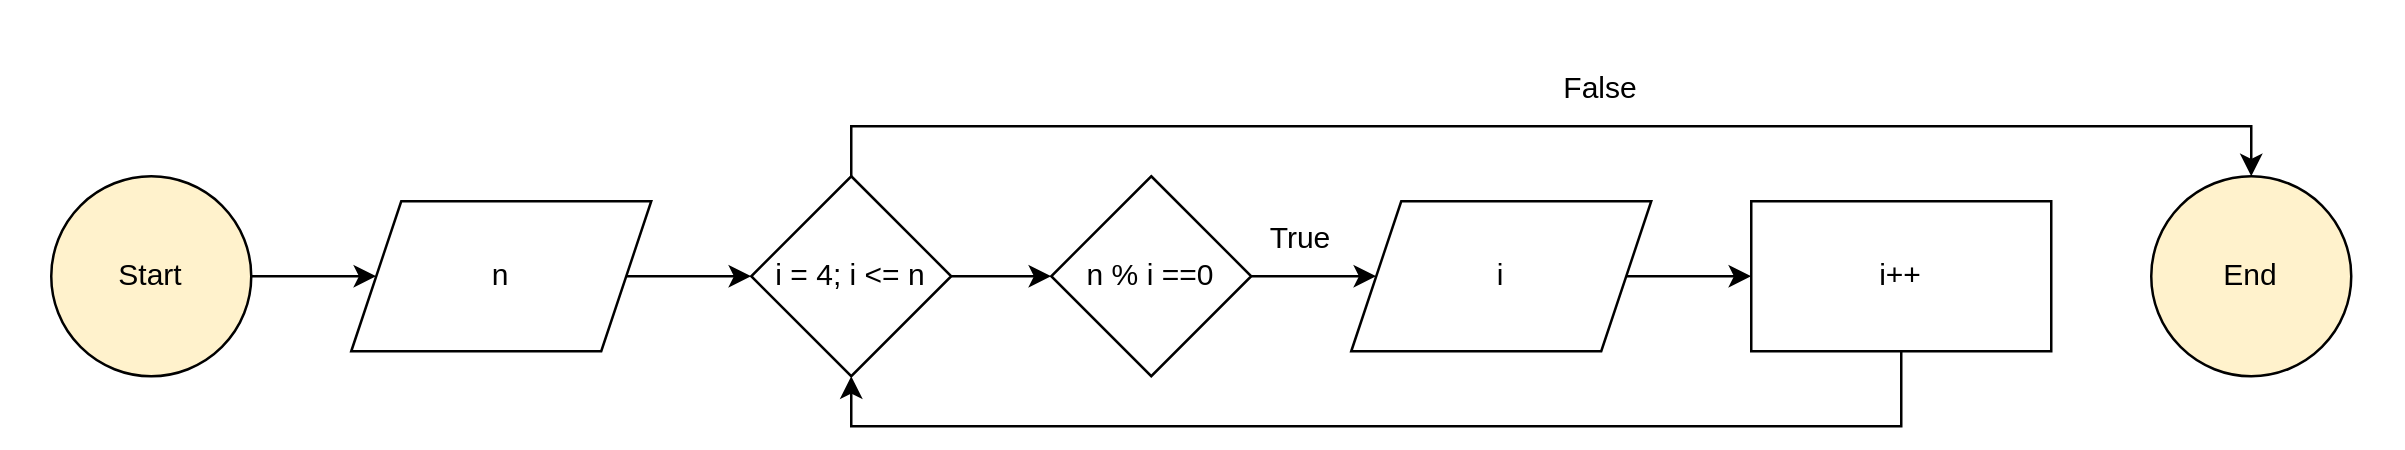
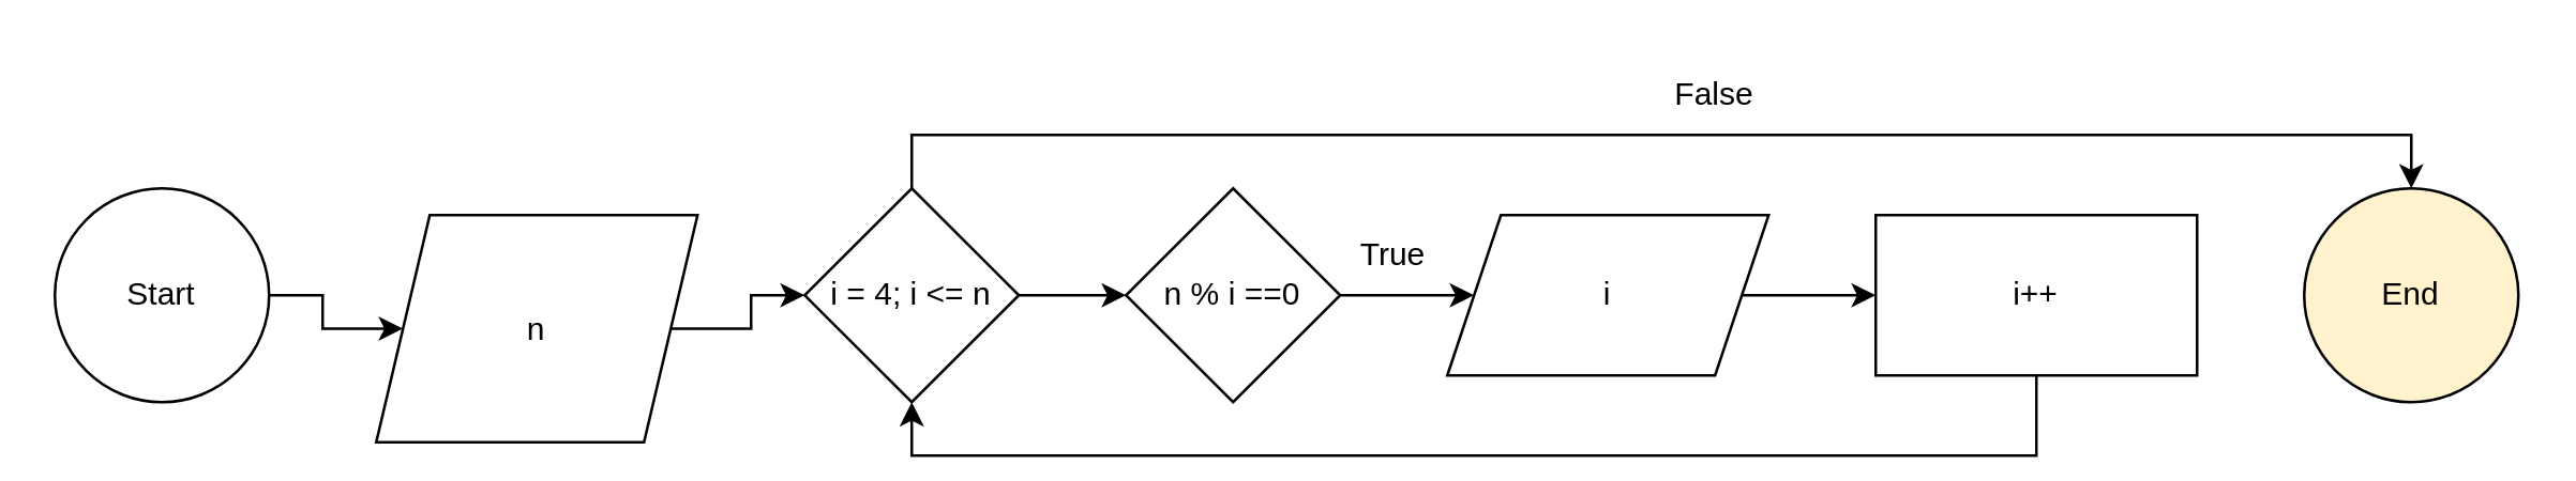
  <mxCell id="0" />
  <mxCell id="1" parent="0" />
  <mxCell id="2" style="edgeStyle=orthogonalEdgeStyle;rounded=0;orthogonalLoop=1;jettySize=auto;html=1;exitX=1;exitY=0.5;exitDx=0;exitDy=0;entryX=0;entryY=0.5;entryDx=0;entryDy=0;" parent="1" source="3" target="6" edge="1"><mxGeometry relative="1" as="geometry" /></mxCell>
- <mxCell id="3" value="Start" style="ellipse;whiteSpace=wrap;html=1;aspect=fixed;fillColor=#fff2cc;" parent="1" vertex="1"><mxGeometry y="70" width="80" height="80" as="geometry" x="20" /></mxCell>
+ <mxCell id="3" value="Start" style="ellipse;whiteSpace=wrap;html=1;aspect=fixed;" parent="1" vertex="1"><mxGeometry y="70" width="80" height="80" as="geometry" x="20" /></mxCell>
  <mxCell id="4" value="End" style="ellipse;whiteSpace=wrap;html=1;aspect=fixed;fillColor=#fff2cc;" parent="1" vertex="1"><mxGeometry x="860" y="70" width="80" height="80" as="geometry" /></mxCell>
  <mxCell id="5" style="edgeStyle=orthogonalEdgeStyle;rounded=0;orthogonalLoop=1;jettySize=auto;html=1;exitX=1;exitY=0.5;exitDx=0;exitDy=0;entryX=0;entryY=0.5;entryDx=0;entryDy=0;" parent="1" source="6" target="9" edge="1"><mxGeometry relative="1" as="geometry" /></mxCell>
- <mxCell id="6" value="n" style="shape=parallelogram;perimeter=parallelogramPerimeter;whiteSpace=wrap;html=1;fixedSize=1;" parent="1" vertex="1"><mxGeometry x="140" y="80" width="120" height="60" as="geometry" /></mxCell>
+ <mxCell id="6" value="n" style="shape=parallelogram;perimeter=parallelogramPerimeter;whiteSpace=wrap;html=1;fixedSize=1;" parent="1" vertex="1"><mxGeometry x="140" y="80" width="120" height="85" as="geometry" /></mxCell>
  <mxCell id="7" style="edgeStyle=orthogonalEdgeStyle;rounded=0;orthogonalLoop=1;jettySize=auto;html=1;exitX=1;exitY=0.5;exitDx=0;exitDy=0;entryX=0;entryY=0.5;entryDx=0;entryDy=0;" parent="1" source="9" target="13" edge="1"><mxGeometry relative="1" as="geometry" /></mxCell>
  <mxCell id="8" style="edgeStyle=orthogonalEdgeStyle;rounded=0;orthogonalLoop=1;jettySize=auto;html=1;exitX=0.5;exitY=0;exitDx=0;exitDy=0;entryX=0.5;entryY=0;entryDx=0;entryDy=0;" parent="1" source="9" target="4" edge="1"><mxGeometry relative="1" as="geometry" /></mxCell>
  <mxCell id="9" value="i = 4; i &amp;lt;= n" style="rhombus;whiteSpace=wrap;html=1;" parent="1" vertex="1"><mxGeometry x="300" y="70" width="80" height="80" as="geometry" /></mxCell>
  <mxCell id="10" style="edgeStyle=orthogonalEdgeStyle;rounded=0;orthogonalLoop=1;jettySize=auto;html=1;exitX=0.5;exitY=1;exitDx=0;exitDy=0;entryX=0.5;entryY=1;entryDx=0;entryDy=0;" edge="1" parent="1" source="11" target="9"><mxGeometry relative="1" as="geometry" /></mxCell>
  <mxCell id="11" value="i++" style="rounded=0;whiteSpace=wrap;html=1;" parent="1" vertex="1"><mxGeometry x="700" y="80" width="120" height="60" as="geometry" /></mxCell>
  <mxCell id="12" style="edgeStyle=orthogonalEdgeStyle;rounded=0;orthogonalLoop=1;jettySize=auto;html=1;exitX=1;exitY=0.5;exitDx=0;exitDy=0;entryX=0;entryY=0.5;entryDx=0;entryDy=0;" parent="1" source="13" target="15" edge="1"><mxGeometry relative="1" as="geometry" /></mxCell>
  <mxCell id="13" value="n % i ==0" style="rhombus;whiteSpace=wrap;html=1;" parent="1" vertex="1"><mxGeometry x="420" y="70" width="80" height="80" as="geometry" /></mxCell>
  <mxCell id="14" style="edgeStyle=orthogonalEdgeStyle;rounded=0;orthogonalLoop=1;jettySize=auto;html=1;exitX=1;exitY=0.5;exitDx=0;exitDy=0;entryX=0;entryY=0.5;entryDx=0;entryDy=0;" parent="1" source="15" target="11" edge="1"><mxGeometry relative="1" as="geometry" /></mxCell>
  <mxCell id="15" value="i" style="shape=parallelogram;perimeter=parallelogramPerimeter;whiteSpace=wrap;html=1;fixedSize=1;" parent="1" vertex="1"><mxGeometry x="540" y="80" width="120" height="60" as="geometry" /></mxCell>
  <mxCell id="16" value="True" style="text;html=1;align=center;verticalAlign=middle;whiteSpace=wrap;rounded=0;" parent="1" vertex="1"><mxGeometry x="490" y="80" width="60" height="30" as="geometry" /></mxCell>
  <mxCell id="17" value="False" style="text;html=1;align=center;verticalAlign=middle;whiteSpace=wrap;rounded=0;" parent="1" vertex="1"><mxGeometry x="610" y="20" width="60" height="30" as="geometry" /></mxCell>
